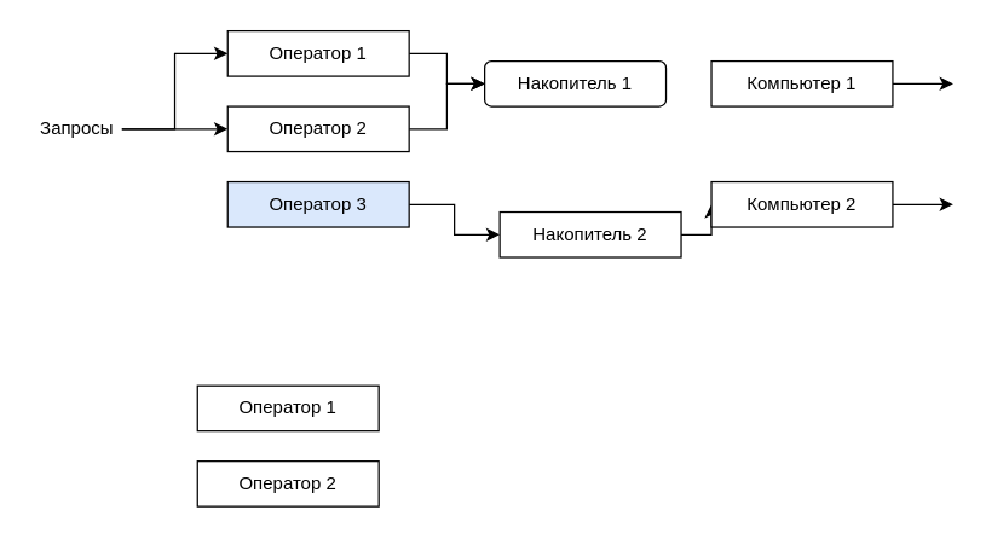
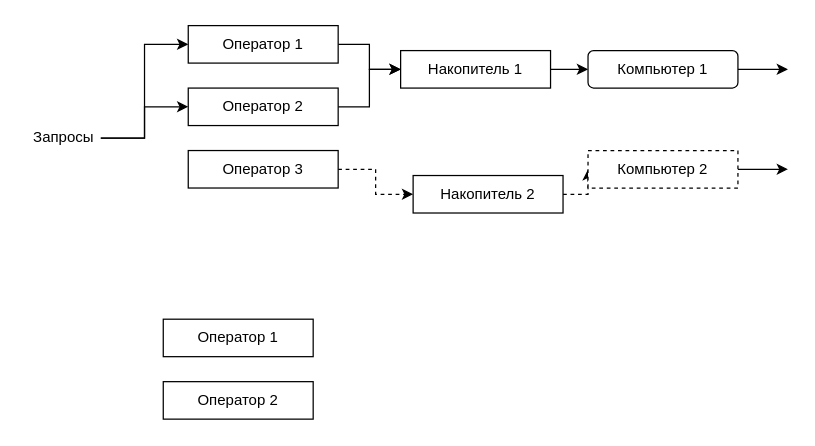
  <mxCell id="0" />
  <mxCell id="1" parent="0" />
  <mxCell id="2" style="edgeStyle=orthogonalEdgeStyle;rounded=0;orthogonalLoop=1;jettySize=auto;html=1;exitX=1;exitY=0.5;exitDx=0;exitDy=0;entryX=0;entryY=0.5;entryDx=0;entryDy=0;" parent="1" source="3" target="9" edge="1"><mxGeometry relative="1" as="geometry" /></mxCell>
  <mxCell id="3" value="Оператор 1" style="rounded=0;whiteSpace=wrap;html=1;" parent="1" vertex="1"><mxGeometry x="150" y="20" width="120" height="30" as="geometry" /></mxCell>
  <mxCell id="4" style="edgeStyle=orthogonalEdgeStyle;rounded=0;orthogonalLoop=1;jettySize=auto;html=1;exitX=1;exitY=0.5;exitDx=0;exitDy=0;" parent="1" source="5" target="9" edge="1"><mxGeometry relative="1" as="geometry" /></mxCell>
  <mxCell id="5" value="Оператор 2" style="rounded=0;whiteSpace=wrap;html=1;" parent="1" vertex="1"><mxGeometry x="150" y="70" width="120" height="30" as="geometry" /></mxCell>
- <mxCell id="6" style="edgeStyle=orthogonalEdgeStyle;rounded=0;orthogonalLoop=1;jettySize=auto;html=1;entryX=0;entryY=0.5;entryDx=0;entryDy=0;" parent="1" source="7" target="11" edge="1"><mxGeometry relative="1" as="geometry" /></mxCell>
- <mxCell id="7" value="Оператор 3" style="rounded=0;whiteSpace=wrap;html=1;fillColor=#dae8fc;" parent="1" vertex="1"><mxGeometry x="150" y="120" width="120" height="30" as="geometry" /></mxCell>
- <mxCell id="9" value="Накопитель 1" style="whiteSpace=wrap;html=1;rounded=1;" parent="1" vertex="1"><mxGeometry x="320" y="40" width="120" height="30" as="geometry" /></mxCell>
- <mxCell id="10" style="edgeStyle=orthogonalEdgeStyle;rounded=0;orthogonalLoop=1;jettySize=auto;html=1;entryX=0;entryY=0.5;entryDx=0;entryDy=0;" parent="1" source="11" target="15" edge="1"><mxGeometry relative="1" as="geometry" /></mxCell>
+ <mxCell id="6" style="edgeStyle=orthogonalEdgeStyle;rounded=0;orthogonalLoop=1;jettySize=auto;html=1;entryX=0;entryY=0.5;entryDx=0;entryDy=0;dashed=1;" parent="1" source="7" target="11" edge="1"><mxGeometry relative="1" as="geometry" /></mxCell>
+ <mxCell id="7" value="Оператор 3" style="rounded=0;whiteSpace=wrap;html=1;" parent="1" vertex="1"><mxGeometry x="150" y="120" width="120" height="30" as="geometry" /></mxCell>
+ <mxCell id="8" style="edgeStyle=orthogonalEdgeStyle;rounded=0;orthogonalLoop=1;jettySize=auto;html=1;entryX=0;entryY=0.5;entryDx=0;entryDy=0;" parent="1" source="9" target="13" edge="1"><mxGeometry relative="1" as="geometry" /></mxCell>
+ <mxCell id="9" value="Накопитель 1" style="rounded=0;whiteSpace=wrap;html=1;" parent="1" vertex="1"><mxGeometry x="320" y="40" width="120" height="30" as="geometry" /></mxCell>
+ <mxCell id="10" style="edgeStyle=orthogonalEdgeStyle;rounded=0;orthogonalLoop=1;jettySize=auto;html=1;entryX=0;entryY=0.5;entryDx=0;entryDy=0;dashed=1;" parent="1" source="11" target="15" edge="1"><mxGeometry relative="1" as="geometry" /></mxCell>
  <mxCell id="11" value="Накопитель 2" style="rounded=0;whiteSpace=wrap;html=1;" parent="1" vertex="1"><mxGeometry x="330" y="140" width="120" height="30" as="geometry" /></mxCell>
  <mxCell id="12" style="edgeStyle=orthogonalEdgeStyle;rounded=0;orthogonalLoop=1;jettySize=auto;html=1;" parent="1" source="13" edge="1"><mxGeometry relative="1" as="geometry"><mxPoint x="630" y="55" as="targetPoint" /></mxGeometry></mxCell>
- <mxCell id="13" value="Компьютер 1" style="rounded=0;whiteSpace=wrap;html=1;" parent="1" vertex="1"><mxGeometry x="470" y="40" width="120" height="30" as="geometry" /></mxCell>
+ <mxCell id="13" value="Компьютер 1" style="whiteSpace=wrap;html=1;rounded=1;" parent="1" vertex="1"><mxGeometry x="470" y="40" width="120" height="30" as="geometry" /></mxCell>
  <mxCell id="14" style="edgeStyle=orthogonalEdgeStyle;rounded=0;orthogonalLoop=1;jettySize=auto;html=1;" parent="1" source="15" edge="1"><mxGeometry relative="1" as="geometry"><mxPoint x="630" y="135" as="targetPoint" /></mxGeometry></mxCell>
- <mxCell id="15" value="Компьютер 2" style="rounded=0;whiteSpace=wrap;html=1;" parent="1" vertex="1"><mxGeometry x="470" y="120" width="120" height="30" as="geometry" /></mxCell>
+ <mxCell id="15" value="Компьютер 2" style="rounded=0;whiteSpace=wrap;html=1;dashed=1;" parent="1" vertex="1"><mxGeometry x="470" y="120" width="120" height="30" as="geometry" /></mxCell>
  <mxCell id="16" style="edgeStyle=orthogonalEdgeStyle;rounded=0;orthogonalLoop=1;jettySize=auto;html=1;entryX=0;entryY=0.5;entryDx=0;entryDy=0;" parent="1" source="18" target="3" edge="1"><mxGeometry relative="1" as="geometry" /></mxCell>
  <mxCell id="17" style="edgeStyle=orthogonalEdgeStyle;rounded=0;orthogonalLoop=1;jettySize=auto;html=1;entryX=0;entryY=0.5;entryDx=0;entryDy=0;" parent="1" source="18" target="5" edge="1"><mxGeometry relative="1" as="geometry" /></mxCell>
- <mxCell id="18" value="Запросы" style="text;html=1;align=center;verticalAlign=middle;resizable=0;points=[];autosize=1;" parent="1" vertex="1"><mxGeometry x="20" y="75" width="60" height="20" as="geometry" /></mxCell>
+ <mxCell id="18" value="Запросы" style="text;html=1;align=center;verticalAlign=middle;resizable=0;points=[];autosize=1;" parent="1" vertex="1"><mxGeometry x="20" y="100" width="60" height="20" as="geometry" /></mxCell>
  <mxCell id="19" value="Оператор 1" style="rounded=0;whiteSpace=wrap;html=1;" vertex="1" parent="1"><mxGeometry x="130" y="255" width="120" height="30" as="geometry" /></mxCell>
  <mxCell id="20" value="Оператор 2" style="rounded=0;whiteSpace=wrap;html=1;" vertex="1" parent="1"><mxGeometry x="130" y="305" width="120" height="30" as="geometry" /></mxCell>
